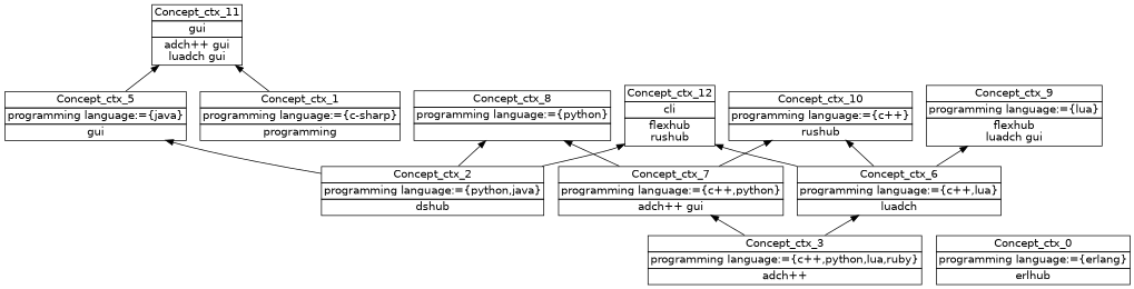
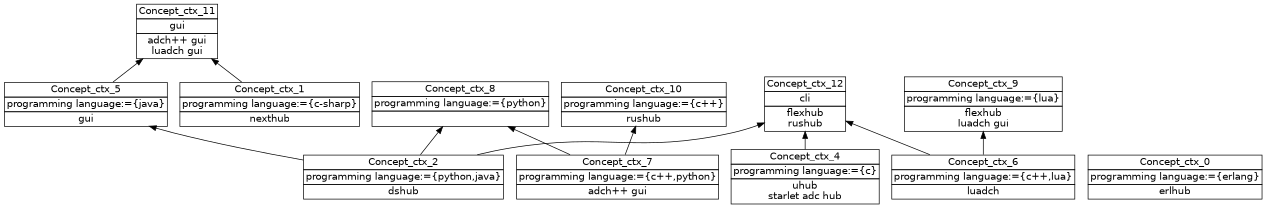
  digraph {
    nodesep=0.2
    rankdir=BT
    ranksep=0.3
    node [fontname="DejaVu Sans" margin="0.03,0.03" shape=none]
    edge [headport=p tailport=p]
    n1 [label=<<table border="0" cellborder="1" cellspacing="0" port="p"><tr><td>Concept_ctx_2</td></tr><tr><td>programming language:={python,java}<br/></td></tr><tr><td>dshub<br/></td></tr></table>>]
    n2 [label=<<table border="0" cellborder="1" cellspacing="0" port="p"><tr><td>Concept_ctx_5</td></tr><tr><td>programming language:={java}<br/></td></tr><tr><td>gui<br/></td></tr></table>>]
    n3 [label=<<table border="0" cellborder="1" cellspacing="0" port="p"><tr><td>Concept_ctx_8</td></tr><tr><td>programming language:={python}<br/></td></tr><tr><td><br/></td></tr></table>>]
    n4 [label=<<table border="0" cellborder="1" cellspacing="0" port="p"><tr><td>Concept_ctx_12</td></tr><tr><td>cli<br/></td></tr><tr><td>flexhub<br/>rushub<br/></td></tr></table>>]
    n5 [label=<<table border="0" cellborder="1" cellspacing="0" port="p"><tr><td>Concept_ctx_11</td></tr><tr><td>gui<br/></td></tr><tr><td>adch++ gui<br/>luadch gui<br/></td></tr></table>>]
-   n6 [label=<<table border="0" cellborder="1" cellspacing="0" port="p"><tr><td>Concept_ctx_1</td></tr><tr><td>programming language:={c-sharp}<br/></td></tr><tr><td>programming<br/></td></tr></table>>]
+   n6 [label=<<table border="0" cellborder="1" cellspacing="0" port="p"><tr><td>Concept_ctx_1</td></tr><tr><td>programming language:={c-sharp}<br/></td></tr><tr><td>nexthub<br/></td></tr></table>>]
    n7 [label=<<table border="0" cellborder="1" cellspacing="0" port="p"><tr><td>Concept_ctx_0</td></tr><tr><td>programming language:={erlang}<br/></td></tr><tr><td>erlhub<br/></td></tr></table>>]
    n8 [label=<<table border="0" cellborder="1" cellspacing="0" port="p"><tr><td>Concept_ctx_6</td></tr><tr><td>programming language:={c++,lua}<br/></td></tr><tr><td>luadch<br/></td></tr></table>>]
    n9 [label=<<table border="0" cellborder="1" cellspacing="0" port="p"><tr><td>Concept_ctx_10</td></tr><tr><td>programming language:={c++}<br/></td></tr><tr><td>rushub<br/></td></tr></table>>]
    n10 [label=<<table border="0" cellborder="1" cellspacing="0" port="p"><tr><td>Concept_ctx_9</td></tr><tr><td>programming language:={lua}<br/></td></tr><tr><td>flexhub<br/>luadch gui<br/></td></tr></table>>]
+   n11 [label=<<table border="0" cellborder="1" cellspacing="0" port="p"><tr><td>Concept_ctx_4</td></tr><tr><td>programming language:={c}<br/></td></tr><tr><td>uhub<br/>starlet adc hub<br/></td></tr></table>>]
    n12 [label=<<table border="0" cellborder="1" cellspacing="0" port="p"><tr><td>Concept_ctx_7</td></tr><tr><td>programming language:={c++,python}<br/></td></tr><tr><td>adch++ gui<br/></td></tr></table>>]
-   n13 [label=<<table border="0" cellborder="1" cellspacing="0" port="p"><tr><td>Concept_ctx_3</td></tr><tr><td>programming language:={c++,python,lua,ruby}<br/></td></tr><tr><td>adch++<br/></td></tr></table>>]
    n1 -> n2
    n1 -> n3
    n1 -> n4
    n2 -> n5
    n6 -> n5
    n8 -> n4
-   n8 -> n9
    n8 -> n10
+   n11 -> n4
    n12 -> n3
    n12 -> n9
-   n13 -> n8
-   n13 -> n12
  }
